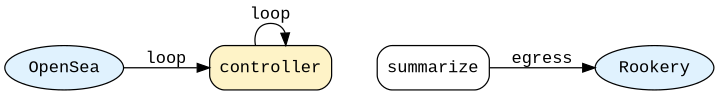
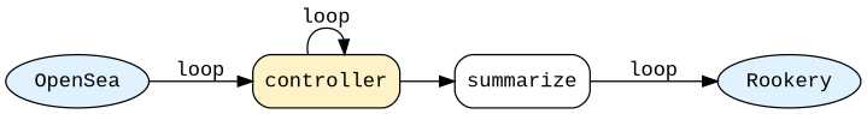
  digraph {
    fontname="Liberation Mono"
    rankdir=LR
    node [fillcolor="#e0f2fe" fontname="Liberation Mono" shape=box style=filled]
    edge [fontname="Liberation Mono"]
    n1 [fillcolor="#fef3c7" label=controller style="rounded,filled"]
    n2 [label=summarize style=rounded fillcolor=""]
    n3 [label=Rookery shape=oval]
    n4 [label=OpenSea shape=oval]
    n1 -> n1 [label=loop]
-   n2 -> n3 [label=egress]
+   n1 -> n2
+   n2 -> n3 [label=loop]
    n4 -> n1 [label=loop]
  }
